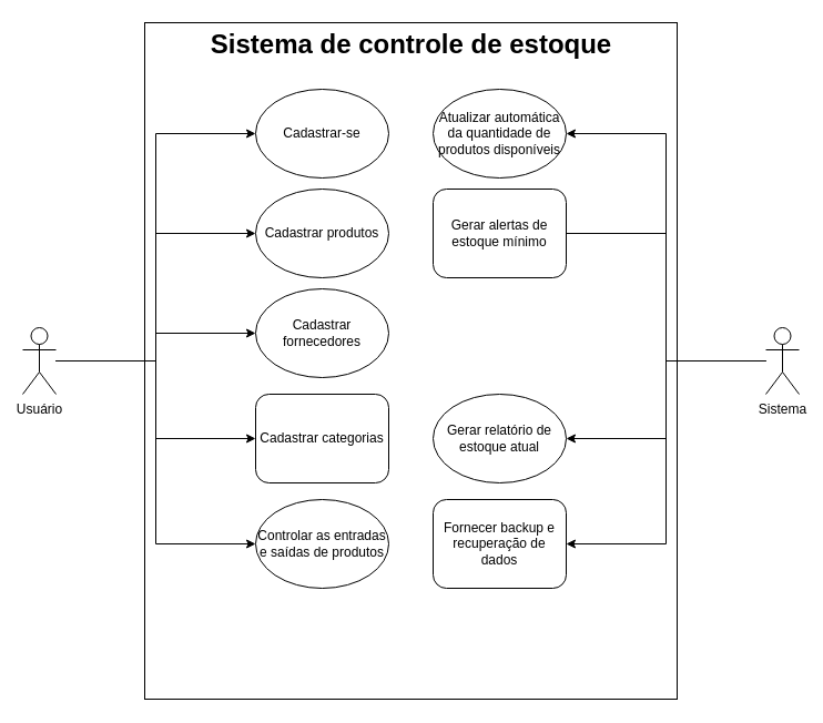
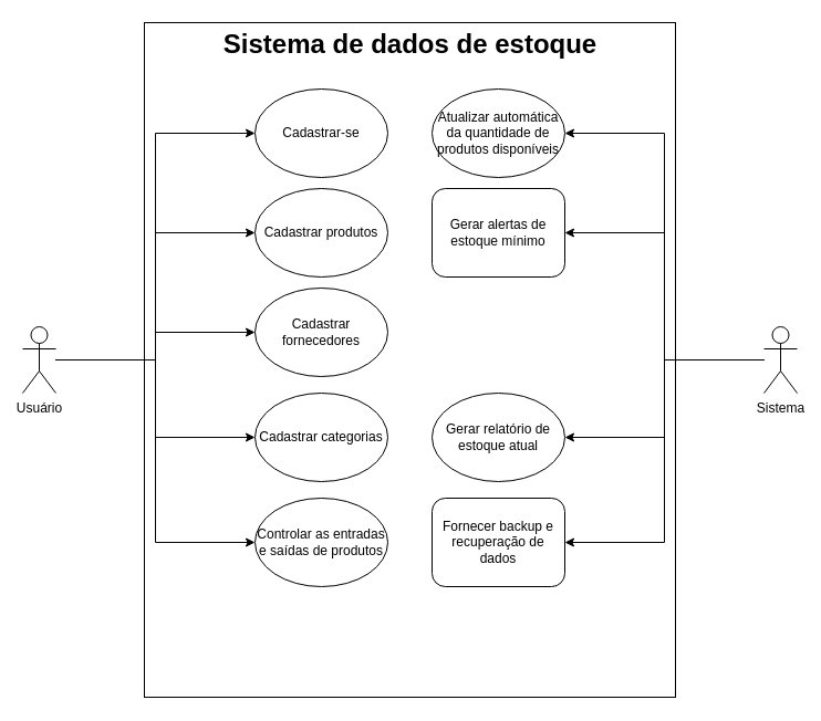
  <mxCell id="0" />
  <mxCell id="1" parent="0" />
  <mxCell id="2" value="" style="rounded=0;whiteSpace=wrap;html=1;" vertex="1" parent="1"><mxGeometry x="130" y="20" width="480" height="610" as="geometry" /></mxCell>
- <mxCell id="3" value="Sistema de controle de estoque" style="text;strokeColor=none;fillColor=none;html=1;fontSize=24;fontStyle=1;verticalAlign=middle;align=center;" vertex="1" parent="1"><mxGeometry x="177" y="20" width="386" height="40" as="geometry" /></mxCell>
+ <mxCell id="3" value="Sistema de dados de estoque" style="text;strokeColor=none;fillColor=none;html=1;fontSize=24;fontStyle=1;verticalAlign=middle;align=center;" vertex="1" parent="1"><mxGeometry x="177" y="20" width="386" height="40" as="geometry" /></mxCell>
  <mxCell id="4" style="edgeStyle=orthogonalEdgeStyle;rounded=0;orthogonalLoop=1;jettySize=auto;html=1;entryX=0;entryY=0.5;entryDx=0;entryDy=0;" edge="1" parent="1" source="9" target="15"><mxGeometry relative="1" as="geometry" /></mxCell>
  <mxCell id="5" style="edgeStyle=orthogonalEdgeStyle;rounded=0;orthogonalLoop=1;jettySize=auto;html=1;entryX=0;entryY=0.5;entryDx=0;entryDy=0;" edge="1" parent="1" source="9" target="16"><mxGeometry relative="1" as="geometry" /></mxCell>
  <mxCell id="6" style="edgeStyle=orthogonalEdgeStyle;rounded=0;orthogonalLoop=1;jettySize=auto;html=1;" edge="1" parent="1" source="9" target="17"><mxGeometry relative="1" as="geometry" /></mxCell>
  <mxCell id="7" style="edgeStyle=orthogonalEdgeStyle;rounded=0;orthogonalLoop=1;jettySize=auto;html=1;entryX=0;entryY=0.5;entryDx=0;entryDy=0;" edge="1" parent="1" source="9" target="18"><mxGeometry relative="1" as="geometry" /></mxCell>
  <mxCell id="8" style="edgeStyle=orthogonalEdgeStyle;rounded=0;orthogonalLoop=1;jettySize=auto;html=1;entryX=0;entryY=0.5;entryDx=0;entryDy=0;" edge="1" parent="1" source="9" target="19"><mxGeometry relative="1" as="geometry" /></mxCell>
  <mxCell id="9" value="Usuário" style="shape=umlActor;verticalLabelPosition=bottom;verticalAlign=top;html=1;outlineConnect=0;" vertex="1" parent="1"><mxGeometry x="20" y="295" width="30" height="60" as="geometry" /></mxCell>
  <mxCell id="10" style="edgeStyle=orthogonalEdgeStyle;rounded=0;orthogonalLoop=1;jettySize=auto;html=1;entryX=1;entryY=0.5;entryDx=0;entryDy=0;" edge="1" parent="1" source="14" target="20"><mxGeometry relative="1" as="geometry" /></mxCell>
- <mxCell id="11" style="edgeStyle=orthogonalEdgeStyle;rounded=0;orthogonalLoop=1;jettySize=auto;html=1;entryX=1;entryY=0.5;entryDx=0;entryDy=0;endArrow=none;" edge="1" parent="1" source="14" target="21"><mxGeometry relative="1" as="geometry" /></mxCell>
+ <mxCell id="11" style="edgeStyle=orthogonalEdgeStyle;rounded=0;orthogonalLoop=1;jettySize=auto;html=1;entryX=1;entryY=0.5;entryDx=0;entryDy=0;" edge="1" parent="1" source="14" target="21"><mxGeometry relative="1" as="geometry" /></mxCell>
  <mxCell id="12" style="edgeStyle=orthogonalEdgeStyle;rounded=0;orthogonalLoop=1;jettySize=auto;html=1;entryX=1;entryY=0.5;entryDx=0;entryDy=0;" edge="1" parent="1" source="14" target="23"><mxGeometry relative="1" as="geometry" /></mxCell>
  <mxCell id="13" style="edgeStyle=orthogonalEdgeStyle;rounded=0;orthogonalLoop=1;jettySize=auto;html=1;entryX=1;entryY=0.5;entryDx=0;entryDy=0;" edge="1" parent="1" source="14" target="22"><mxGeometry relative="1" as="geometry" /></mxCell>
  <mxCell id="14" value="Sistema" style="shape=umlActor;verticalLabelPosition=bottom;verticalAlign=top;html=1;outlineConnect=0;" vertex="1" parent="1"><mxGeometry x="690" y="295" width="30" height="60" as="geometry" /></mxCell>
  <mxCell id="15" value="Cadastrar-se" style="ellipse;whiteSpace=wrap;html=1;fillColor=light-dark(#FFFFFF,#7E70FF);" vertex="1" parent="1"><mxGeometry x="230" y="80" width="120" height="80" as="geometry" /></mxCell>
  <mxCell id="16" value="Cadastrar produtos" style="ellipse;whiteSpace=wrap;html=1;fillColor=light-dark(#FFFFFF,#7E70FF);" vertex="1" parent="1"><mxGeometry x="230" y="170" width="120" height="80" as="geometry" /></mxCell>
  <mxCell id="17" value="Cadastrar fornecedores" style="ellipse;whiteSpace=wrap;html=1;fillColor=light-dark(#FFFFFF,#7E70FF);" vertex="1" parent="1"><mxGeometry x="230" y="260" width="120" height="80" as="geometry" /></mxCell>
- <mxCell id="18" value="Cadastrar categorias" style="whiteSpace=wrap;html=1;fillColor=light-dark(#FFFFFF,#7E70FF);rounded=1;" vertex="1" parent="1"><mxGeometry x="230" y="355" width="120" height="80" as="geometry" /></mxCell>
+ <mxCell id="18" value="Cadastrar categorias" style="ellipse;whiteSpace=wrap;html=1;fillColor=light-dark(#FFFFFF,#7E70FF);" vertex="1" parent="1"><mxGeometry x="230" y="355" width="120" height="80" as="geometry" /></mxCell>
  <mxCell id="19" value="Controlar as entradas e saídas de produtos" style="ellipse;whiteSpace=wrap;html=1;fillColor=light-dark(#FFFFFF,#7E70FF);" vertex="1" parent="1"><mxGeometry x="230" y="450" width="120" height="80" as="geometry" /></mxCell>
  <mxCell id="20" value="Atualizar automática da quantidade de produtos disponíveis" style="ellipse;whiteSpace=wrap;html=1;fillColor=light-dark(#FFFFFF,#7E70FF);" vertex="1" parent="1"><mxGeometry x="390" y="80" width="120" height="80" as="geometry" /></mxCell>
  <mxCell id="21" value="Gerar alertas de estoque mínimo" style="whiteSpace=wrap;html=1;fillColor=light-dark(#FFFFFF,#7E70FF);rounded=1;" vertex="1" parent="1"><mxGeometry x="390" y="170" width="120" height="80" as="geometry" /></mxCell>
  <mxCell id="22" value="Gerar relatório de estoque atual" style="ellipse;whiteSpace=wrap;html=1;fillColor=light-dark(#FFFFFF,#7E70FF);" vertex="1" parent="1"><mxGeometry x="390" y="355" width="120" height="80" as="geometry" /></mxCell>
  <mxCell id="23" value="Fornecer backup e recuperação de dados" style="whiteSpace=wrap;html=1;fillColor=light-dark(#FFFFFF,#7E70FF);rounded=1;" vertex="1" parent="1"><mxGeometry x="390" y="450" width="120" height="80" as="geometry" /></mxCell>
